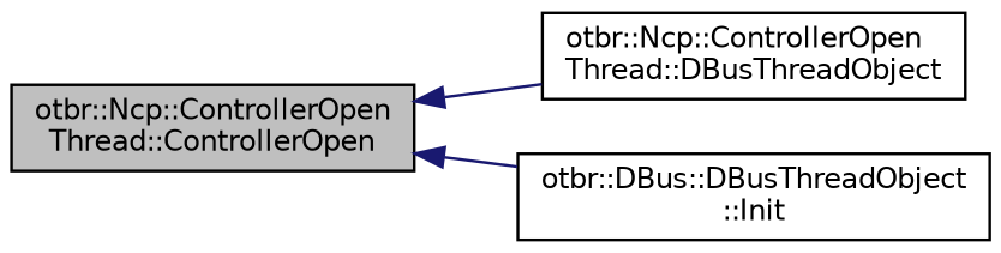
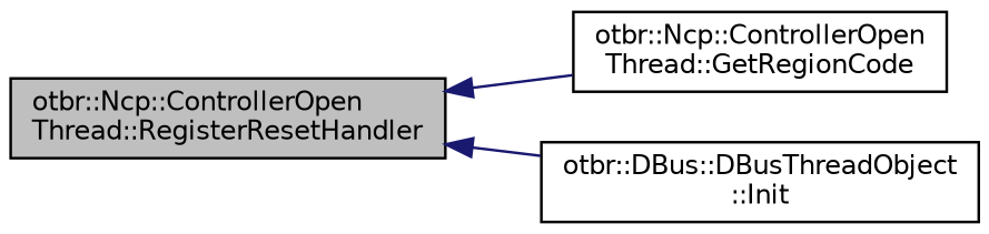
  digraph {
    rankdir=LR
    node [color=black fillcolor=white fontname=Helvetica fontsize=10 shape=record style=filled]
    edge [color=midnightblue dir=back fontname=Helvetica fontsize=10 labelfontname=Helvetica labelfontsize=10 style=solid]
-   n1 [fillcolor=grey75 fontcolor=black height=0.2 label="otbr::Ncp::ControllerOpen\lThread::ControllerOpen" width=0.4]
-   n2 [height=0.2 label="otbr::Ncp::ControllerOpen\lThread::DBusThreadObject" width=0.4]
+   n1 [fillcolor=grey75 fontcolor=black height=0.2 label="otbr::Ncp::ControllerOpen\lThread::RegisterResetHandler" width=0.4]
+   n2 [height=0.2 label="otbr::Ncp::ControllerOpen\lThread::GetRegionCode" width=0.4]
    n3 [height=0.2 label="otbr::DBus::DBusThreadObject\l::Init" width=0.4]
    n1 -> n2
    n1 -> n3
  }
